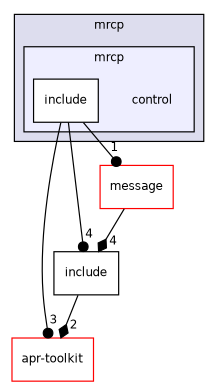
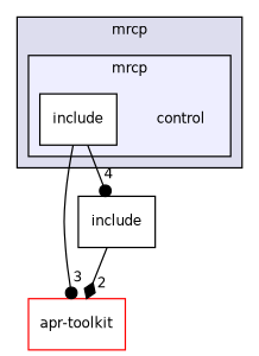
  digraph {
    compound=true
    node [fontname=Helvetica fontsize=10 shape=box fillcolor=white style=filled]
    edge [arrowhead=dot headlabel=4 labeldistance=1.5 labelfontname=Helvetica labelfontsize=10]
    n1 [label=control shape=plaintext fillcolor="" style=""]
    n2 [color=black label=include]
    n3 [color=red label="apr-toolkit"]
    n4 [label=include fillcolor="" style=""]
-   n5 [color=red label=message]
    subgraph cluster_1 {
      bgcolor="#ddddee"
      fontname=Helvetica
      fontsize=10
      label=mrcp
      pencolor=black
      subgraph cluster_2 {
        bgcolor="#eeeeff"
        fontname=Helvetica
        fontsize=10
        label=mrcp
        pencolor=black
        n1
        n2
      }
    }
    n2 -> n3 [headlabel=3]
    n2 -> n4
-   n2 -> n5 [headlabel=1]
    n4 -> n3 [arrowhead=diamond headlabel=2]
-   n5 -> n4 [arrowhead=diamond]
  }
